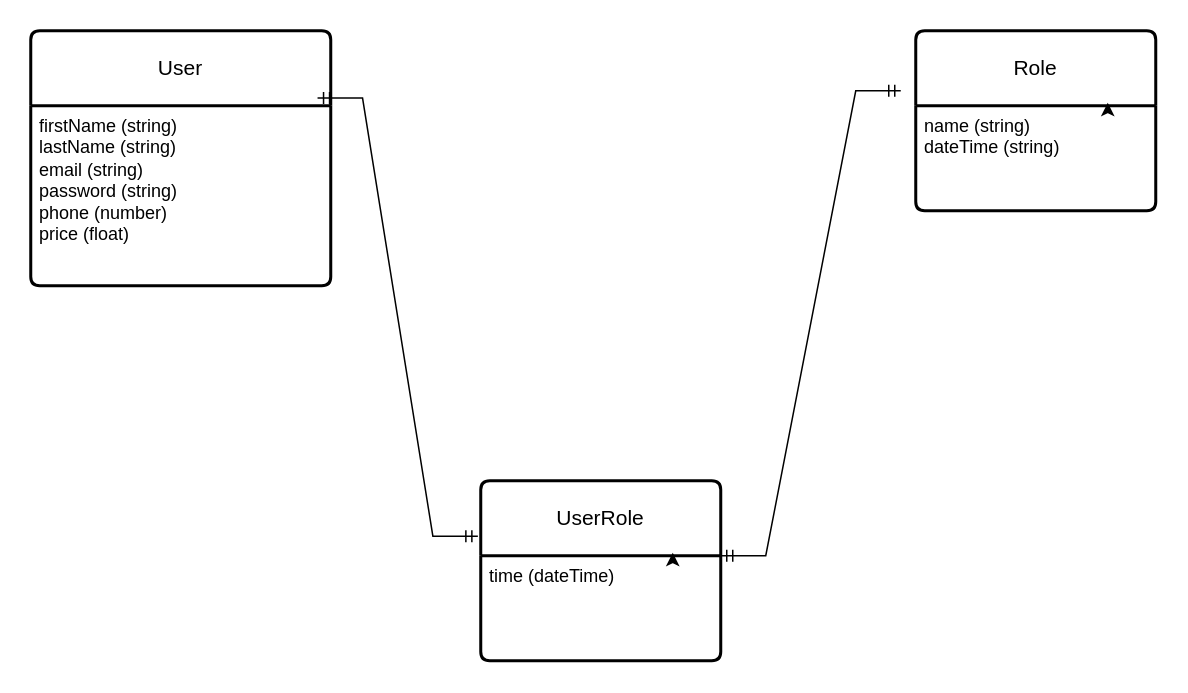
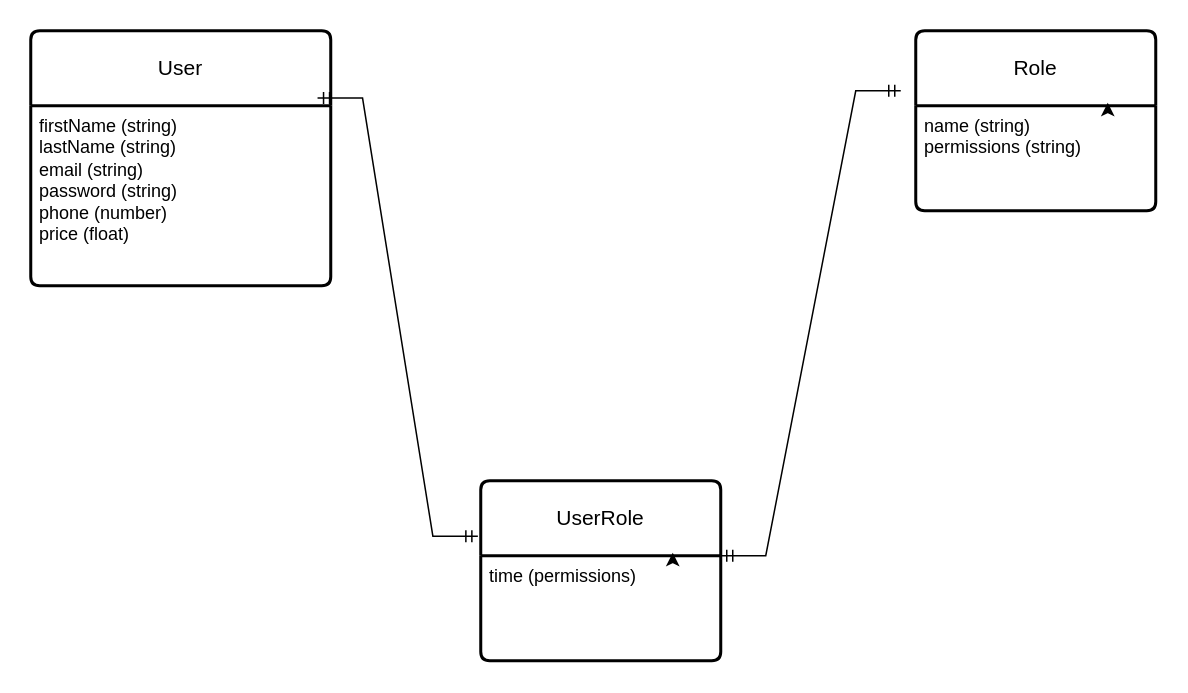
  <mxCell id="0" />
  <mxCell id="1" parent="0" />
  <mxCell id="2" value="User&lt;br&gt;" style="swimlane;childLayout=stackLayout;horizontal=1;startSize=50;horizontalStack=0;rounded=1;fontSize=14;fontStyle=0;strokeWidth=2;resizeParent=0;resizeLast=1;shadow=0;dashed=0;align=center;arcSize=4;whiteSpace=wrap;html=1;" vertex="1" parent="1"><mxGeometry x="20" y="20" width="200" height="170" as="geometry" /></mxCell>
  <mxCell id="3" value="firstName (string)&lt;br&gt;lastName (string)&lt;br&gt;email (string)&lt;br&gt;password (string)&lt;br&gt;phone (number)&lt;br&gt;price (float)" style="align=left;strokeColor=none;fillColor=none;spacingLeft=4;fontSize=12;verticalAlign=top;resizable=0;rotatable=0;part=1;html=1;" vertex="1" parent="2"><mxGeometry y="50" width="200" height="120" as="geometry" /></mxCell>
  <mxCell id="4" value="Role" style="swimlane;childLayout=stackLayout;horizontal=1;startSize=50;horizontalStack=0;rounded=1;fontSize=14;fontStyle=0;strokeWidth=2;resizeParent=0;resizeLast=1;shadow=0;dashed=0;align=center;arcSize=4;whiteSpace=wrap;html=1;" vertex="1" parent="1"><mxGeometry x="610" y="20" width="160" height="120" as="geometry" /></mxCell>
- <mxCell id="5" value="name (string)&lt;br&gt;dateTime (string)" style="align=left;strokeColor=none;fillColor=none;spacingLeft=4;fontSize=12;verticalAlign=top;resizable=0;rotatable=0;part=1;html=1;" vertex="1" parent="4"><mxGeometry y="50" width="160" height="70" as="geometry" /></mxCell>
+ <mxCell id="5" value="name (string)&lt;br&gt;permissions (string)" style="align=left;strokeColor=none;fillColor=none;spacingLeft=4;fontSize=12;verticalAlign=top;resizable=0;rotatable=0;part=1;html=1;" vertex="1" parent="4"><mxGeometry y="50" width="160" height="70" as="geometry" /></mxCell>
  <mxCell id="6" style="edgeStyle=orthogonalEdgeStyle;rounded=0;orthogonalLoop=1;jettySize=auto;html=1;exitX=0.75;exitY=0;exitDx=0;exitDy=0;entryX=0.8;entryY=-0.029;entryDx=0;entryDy=0;entryPerimeter=0;" edge="1" parent="4" source="5" target="5"><mxGeometry relative="1" as="geometry" /></mxCell>
  <mxCell id="7" value="" style="edgeStyle=entityRelationEdgeStyle;fontSize=12;html=1;endArrow=ERmandOne;startArrow=ERmandOne;rounded=0;exitX=0.956;exitY=-0.043;exitDx=0;exitDy=0;exitPerimeter=0;entryX=-0.012;entryY=0.308;entryDx=0;entryDy=0;entryPerimeter=0;" edge="1" parent="1" source="3" target="8"><mxGeometry width="100" height="100" relative="1" as="geometry"><mxPoint x="335" y="180" as="sourcePoint" /><mxPoint x="435" y="80" as="targetPoint" /></mxGeometry></mxCell>
  <mxCell id="8" value="UserRole" style="swimlane;childLayout=stackLayout;horizontal=1;startSize=50;horizontalStack=0;rounded=1;fontSize=14;fontStyle=0;strokeWidth=2;resizeParent=0;resizeLast=1;shadow=0;dashed=0;align=center;arcSize=4;whiteSpace=wrap;html=1;" vertex="1" parent="1"><mxGeometry x="320" y="320" width="160" height="120" as="geometry" /></mxCell>
- <mxCell id="9" value="time (dateTime)" style="align=left;strokeColor=none;fillColor=none;spacingLeft=4;fontSize=12;verticalAlign=top;resizable=0;rotatable=0;part=1;html=1;" vertex="1" parent="8"><mxGeometry y="50" width="160" height="70" as="geometry" /></mxCell>
+ <mxCell id="9" value="time (permissions)" style="align=left;strokeColor=none;fillColor=none;spacingLeft=4;fontSize=12;verticalAlign=top;resizable=0;rotatable=0;part=1;html=1;" vertex="1" parent="8"><mxGeometry y="50" width="160" height="70" as="geometry" /></mxCell>
  <mxCell id="10" style="edgeStyle=orthogonalEdgeStyle;rounded=0;orthogonalLoop=1;jettySize=auto;html=1;exitX=0.75;exitY=0;exitDx=0;exitDy=0;entryX=0.8;entryY=-0.029;entryDx=0;entryDy=0;entryPerimeter=0;" edge="1" parent="8" source="9" target="9"><mxGeometry relative="1" as="geometry" /></mxCell>
  <mxCell id="11" value="" style="edgeStyle=entityRelationEdgeStyle;fontSize=12;html=1;endArrow=ERmandOne;startArrow=ERmandOne;rounded=0;exitX=1;exitY=0;exitDx=0;exitDy=0;" edge="1" parent="1" source="9"><mxGeometry width="100" height="100" relative="1" as="geometry"><mxPoint x="430" y="270" as="sourcePoint" /><mxPoint x="600" y="60" as="targetPoint" /></mxGeometry></mxCell>
